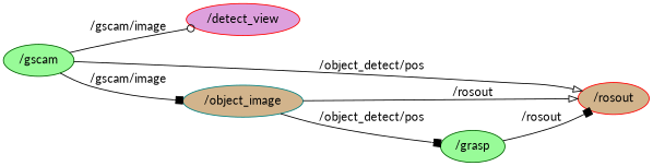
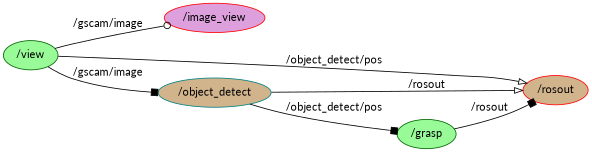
  digraph {
    fontname=Lato
    rankdir=LR
    node [color=red fillcolor=tan fontname=Lato style=filled]
    edge [arrowhead=box fontname=Lato]
-   n1 [fillcolor=plum label="/detect_view"]
+   n1 [fillcolor=plum label="/image_view"]
    n2 [label="/rosout"]
-   n3 [color=teal label="/object_image"]
+   n3 [color=teal label="/object_detect"]
    n4 [color=darkgreen fillcolor=palegreen label="/grasp"]
-   n5 [color=darkgreen fillcolor=palegreen label="/gscam"]
+   n5 [color=darkgreen fillcolor=palegreen label="/view"]
    n3 -> n2 [arrowhead=onormal label="/rosout"]
    n3 -> n4 [label="/object_detect/pos"]
    n4 -> n2 [label="/rosout"]
    n5 -> n1 [arrowhead=odot label="/gscam/image"]
    n5 -> n2 [arrowhead=onormal label="/object_detect/pos"]
    n5 -> n3 [label="/gscam/image"]
  }
